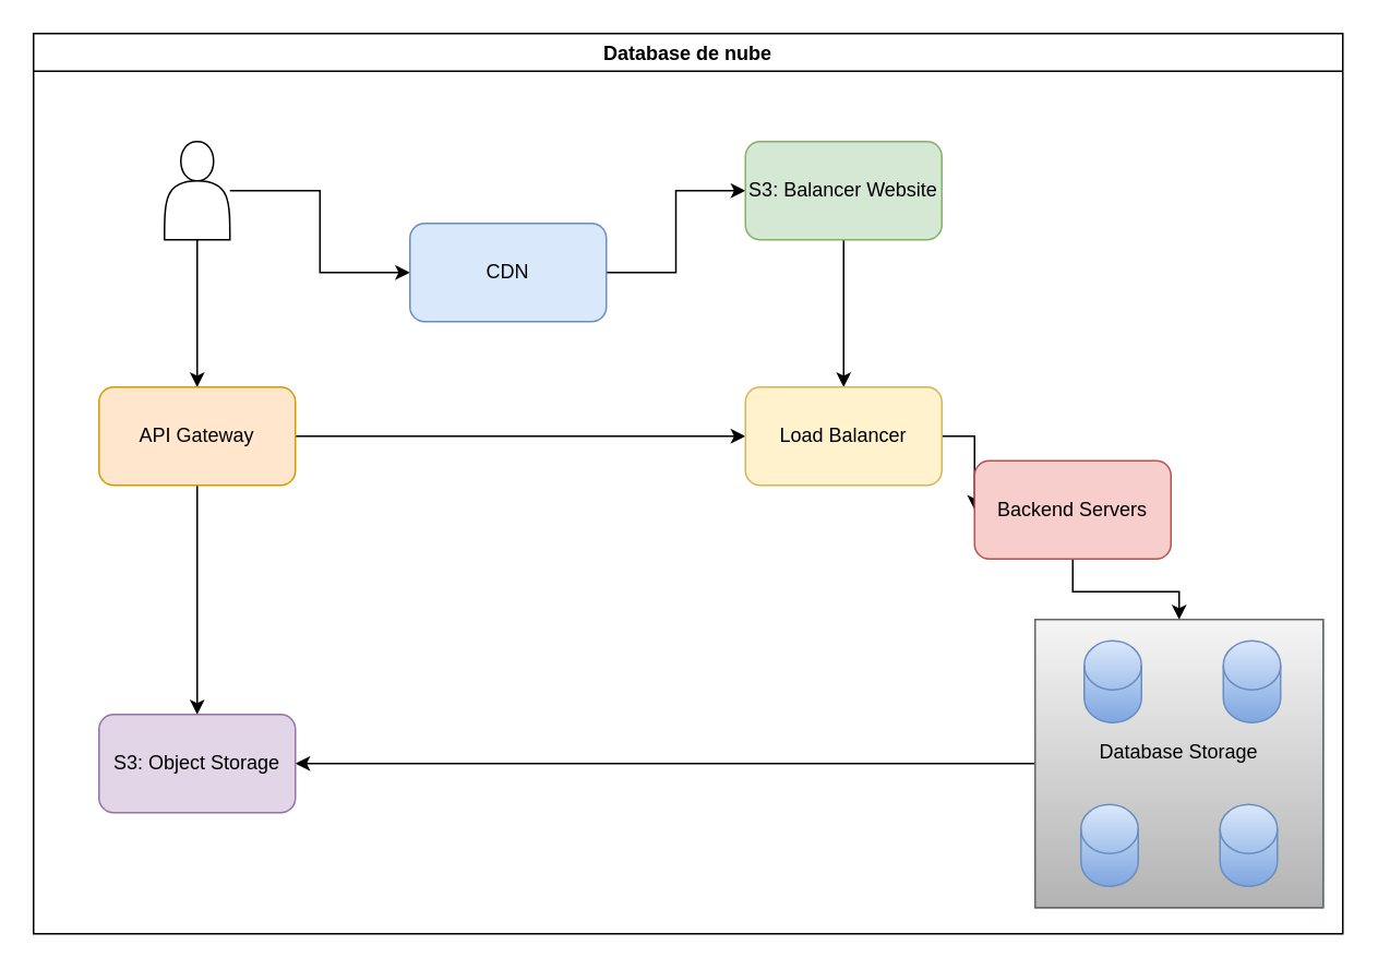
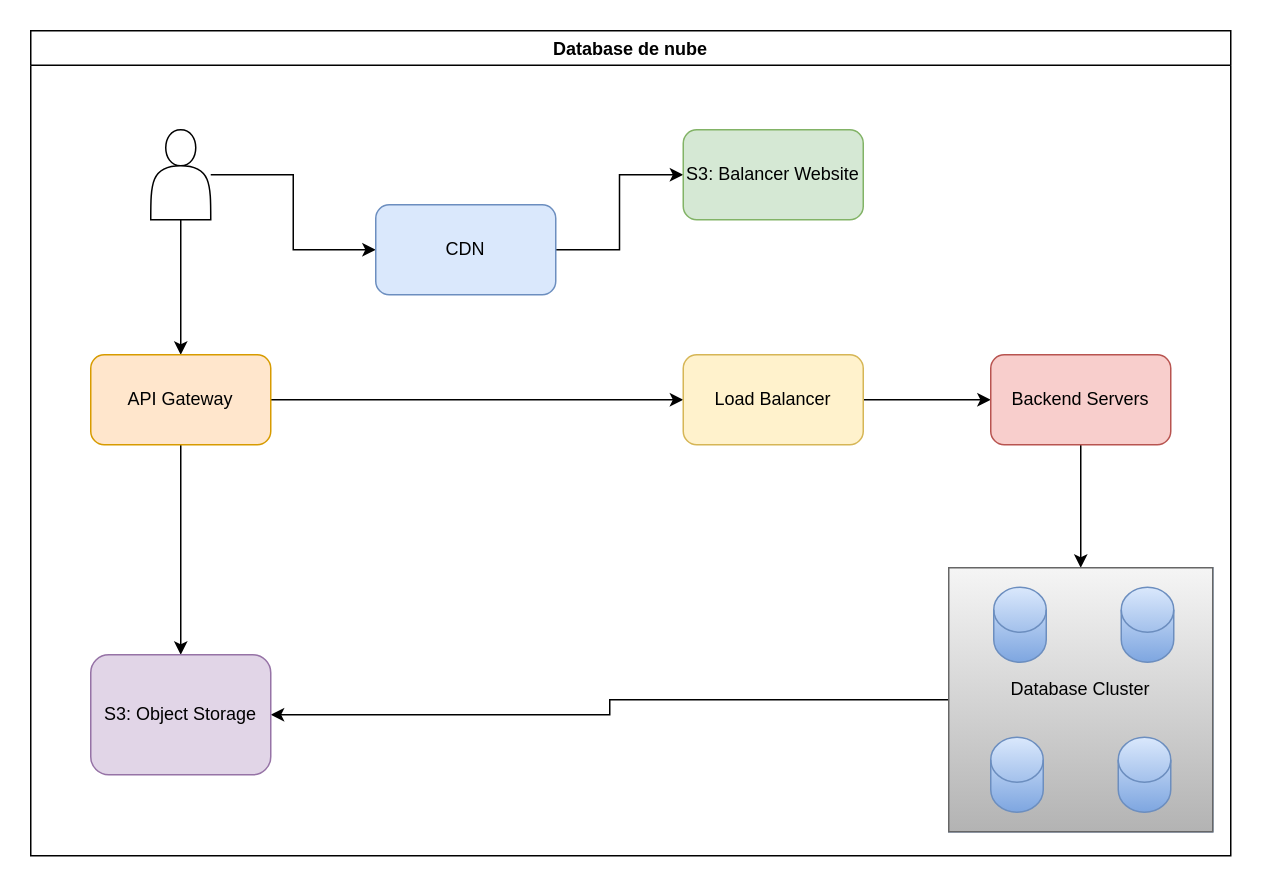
  <mxCell id="0" />
  <mxCell id="1" parent="0" />
  <mxCell id="2" value="Database de nube" style="swimlane;" vertex="1" parent="1"><mxGeometry x="20" y="20" width="800" height="550" as="geometry" /></mxCell>
  <mxCell id="3" style="edgeStyle=orthogonalEdgeStyle;rounded=0;orthogonalLoop=1;jettySize=auto;html=1;entryX=0;entryY=0.5;entryDx=0;entryDy=0;" edge="1" parent="2" source="5" target="7"><mxGeometry relative="1" as="geometry" /></mxCell>
  <mxCell id="4" style="edgeStyle=orthogonalEdgeStyle;rounded=0;orthogonalLoop=1;jettySize=auto;html=1;" edge="1" parent="2" source="5" target="12"><mxGeometry relative="1" as="geometry" /></mxCell>
  <mxCell id="5" value="" style="shape=actor;whiteSpace=wrap;html=1;" vertex="1" parent="2"><mxGeometry x="80" y="66" width="40" height="60" as="geometry" /></mxCell>
  <mxCell id="6" style="edgeStyle=orthogonalEdgeStyle;rounded=0;orthogonalLoop=1;jettySize=auto;html=1;entryX=0;entryY=0.5;entryDx=0;entryDy=0;" edge="1" parent="2" source="7" target="9"><mxGeometry relative="1" as="geometry" /></mxCell>
  <mxCell id="7" value="CDN" style="rounded=1;whiteSpace=wrap;html=1;fillColor=#dae8fc;strokeColor=#6c8ebf;" vertex="1" parent="2"><mxGeometry x="230" y="116" width="120" height="60" as="geometry" /></mxCell>
- <mxCell id="8" style="edgeStyle=orthogonalEdgeStyle;rounded=0;orthogonalLoop=1;jettySize=auto;html=1;" edge="1" parent="2" source="9" target="14"><mxGeometry relative="1" as="geometry" /></mxCell>
  <mxCell id="9" value="S3: Balancer Website" style="rounded=1;whiteSpace=wrap;html=1;glass=0;fillColor=#d5e8d4;strokeColor=#82b366;" vertex="1" parent="2"><mxGeometry x="435" y="66" width="120" height="60" as="geometry" /></mxCell>
  <mxCell id="10" style="edgeStyle=orthogonalEdgeStyle;rounded=0;orthogonalLoop=1;jettySize=auto;html=1;entryX=0;entryY=0.5;entryDx=0;entryDy=0;" edge="1" parent="2" source="12" target="14"><mxGeometry relative="1" as="geometry" /></mxCell>
  <mxCell id="11" style="edgeStyle=orthogonalEdgeStyle;rounded=0;orthogonalLoop=1;jettySize=auto;html=1;" edge="1" parent="2" source="12" target="18"><mxGeometry relative="1" as="geometry" /></mxCell>
  <mxCell id="12" value="API Gateway" style="rounded=1;whiteSpace=wrap;html=1;fillColor=#ffe6cc;strokeColor=#d79b00;" vertex="1" parent="2"><mxGeometry x="40" y="216" width="120" height="60" as="geometry" /></mxCell>
  <mxCell id="13" style="edgeStyle=orthogonalEdgeStyle;rounded=0;orthogonalLoop=1;jettySize=auto;html=1;" edge="1" parent="2" source="14" target="16"><mxGeometry relative="1" as="geometry" /></mxCell>
  <mxCell id="14" value="Load Balancer" style="rounded=1;whiteSpace=wrap;html=1;fillColor=#fff2cc;strokeColor=#d6b656;" vertex="1" parent="2"><mxGeometry x="435" y="216" width="120" height="60" as="geometry" /></mxCell>
  <mxCell id="15" style="edgeStyle=orthogonalEdgeStyle;rounded=0;orthogonalLoop=1;jettySize=auto;html=1;" edge="1" parent="2" source="16" target="20"><mxGeometry relative="1" as="geometry" /></mxCell>
- <mxCell id="16" value="Backend Servers" style="rounded=1;whiteSpace=wrap;html=1;fillColor=#f8cecc;strokeColor=#b85450;" vertex="1" parent="2"><mxGeometry x="575" y="261" width="120" height="60" as="geometry" /></mxCell>
+ <mxCell id="16" value="Backend Servers" style="rounded=1;whiteSpace=wrap;html=1;fillColor=#f8cecc;strokeColor=#b85450;" vertex="1" parent="2"><mxGeometry x="640" y="216" width="120" height="60" as="geometry" /></mxCell>
  <mxCell id="17" style="edgeStyle=orthogonalEdgeStyle;rounded=0;orthogonalLoop=1;jettySize=auto;html=1;entryX=1;entryY=0.5;entryDx=0;entryDy=0;" edge="1" parent="2" source="20" target="18"><mxGeometry relative="1" as="geometry" /></mxCell>
- <mxCell id="18" value="S3: Object Storage" style="rounded=1;whiteSpace=wrap;html=1;fillColor=#e1d5e7;strokeColor=#9673a6;" vertex="1" parent="2"><mxGeometry x="40" y="416" width="120" height="60" as="geometry" /></mxCell>
+ <mxCell id="18" value="S3: Object Storage" style="rounded=1;whiteSpace=wrap;html=1;fillColor=#e1d5e7;strokeColor=#9673a6;" vertex="1" parent="2"><mxGeometry x="40" y="416" width="120" height="80" as="geometry" /></mxCell>
  <mxCell id="19" value="" style="group;fillColor=#dae8fc;gradientColor=#7ea6e0;strokeColor=#6c8ebf;" vertex="1" connectable="0" parent="2"><mxGeometry x="612" y="358" width="176" height="176" as="geometry" /></mxCell>
- <mxCell id="20" value="&#10;Database Storage&#10;&#10;" style="whiteSpace=wrap;html=1;aspect=fixed;fillColor=#f5f5f5;gradientColor=#b3b3b3;strokeColor=#666666;" vertex="1" parent="19"><mxGeometry width="176" height="176" as="geometry" /></mxCell>
+ <mxCell id="20" value="&#10;Database Cluster&#10;&#10;" style="whiteSpace=wrap;html=1;aspect=fixed;fillColor=#f5f5f5;gradientColor=#b3b3b3;strokeColor=#666666;" vertex="1" parent="19"><mxGeometry width="176" height="176" as="geometry" /></mxCell>
  <mxCell id="21" value="" style="shape=cylinder3;whiteSpace=wrap;html=1;boundedLbl=1;backgroundOutline=1;size=15;fillColor=#dae8fc;gradientColor=#7ea6e0;strokeColor=#6c8ebf;" vertex="1" parent="19"><mxGeometry x="30" y="13" width="35" height="50" as="geometry" /></mxCell>
  <mxCell id="22" value="" style="shape=cylinder3;whiteSpace=wrap;html=1;boundedLbl=1;backgroundOutline=1;size=15;fillColor=#dae8fc;gradientColor=#7ea6e0;strokeColor=#6c8ebf;" vertex="1" parent="19"><mxGeometry x="115" y="13" width="35" height="50" as="geometry" /></mxCell>
  <mxCell id="23" value="" style="shape=cylinder3;whiteSpace=wrap;html=1;boundedLbl=1;backgroundOutline=1;size=15;fillColor=#dae8fc;gradientColor=#7ea6e0;strokeColor=#6c8ebf;" vertex="1" parent="19"><mxGeometry x="28" y="113" width="35" height="50" as="geometry" /></mxCell>
  <mxCell id="24" value="" style="shape=cylinder3;whiteSpace=wrap;html=1;boundedLbl=1;backgroundOutline=1;size=15;fillColor=#dae8fc;gradientColor=#7ea6e0;strokeColor=#6c8ebf;" vertex="1" parent="19"><mxGeometry x="113" y="113" width="35" height="50" as="geometry" /></mxCell>
